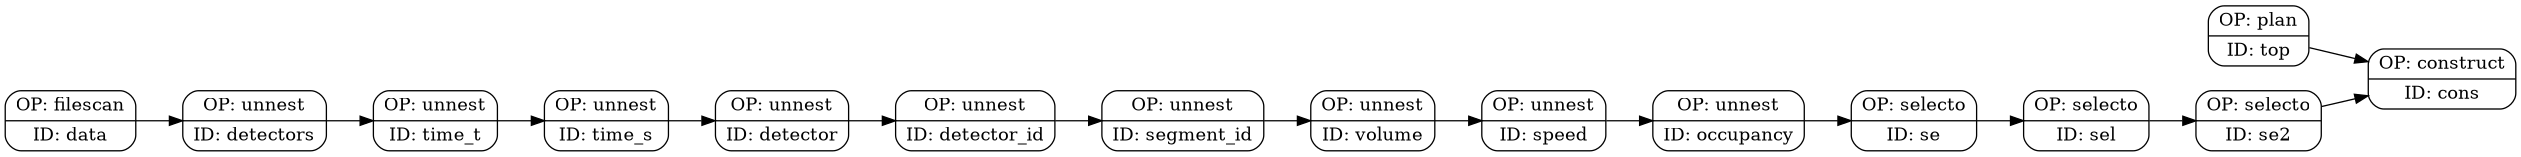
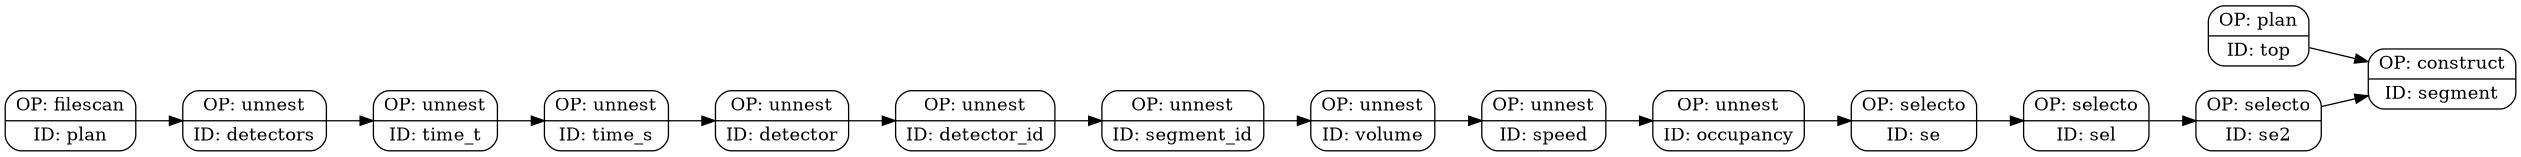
  digraph {
    fontname="DejaVu Serif"
    rankdir=LR
    node [fontname="DejaVu Serif" shape=record style=rounded]
    edge [fontname="DejaVu Serif"]
    n1 [label="OP: plan | {ID: top}"]
-   n2 [label="OP: construct | {ID: cons}"]
-   n3 [label="OP: filescan | {ID: data}"]
+   n2 [label="OP: construct | {ID: segment}"]
+   n3 [label="OP: filescan | {ID: plan}"]
    n4 [label="OP: unnest | {ID: detectors}"]
    n5 [label="OP: unnest | {ID: time_t}"]
    n6 [label="OP: unnest | {ID: time_s}"]
    n7 [label="OP: unnest | {ID: detector}"]
    n8 [label="OP: unnest | {ID: detector_id}"]
    n9 [label="OP: unnest | {ID: segment_id}"]
    n10 [label="OP: unnest | {ID: volume}"]
    n11 [label="OP: unnest | {ID: speed}"]
    n12 [label="OP: unnest | {ID: occupancy}"]
    n13 [label="OP: selecto | {ID: se}"]
    n14 [label="OP: selecto | {ID: sel}"]
    n15 [label="OP: selecto | {ID: se2}"]
    n1 -> n2
    n3 -> n4
    n4 -> n5
    n5 -> n6
    n6 -> n7
    n7 -> n8
    n8 -> n9
    n9 -> n10
    n10 -> n11
    n11 -> n12
    n12 -> n13
    n13 -> n14
    n14 -> n15
    n15 -> n2
  }
